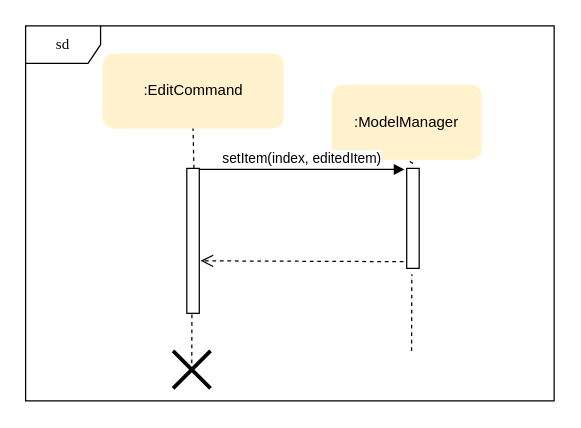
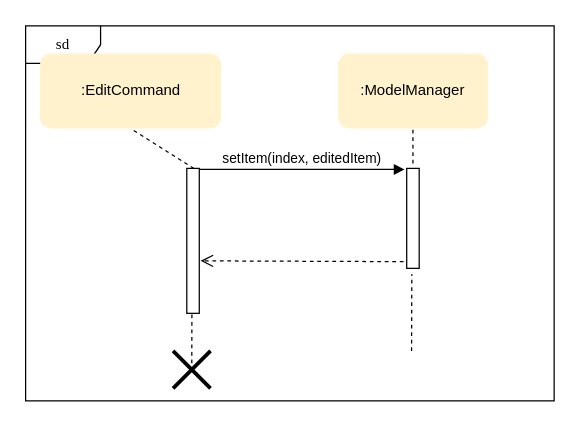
  <mxCell id="0" />
  <mxCell id="1" parent="0" />
  <mxCell id="2" value="sd" style="shape=umlFrame;whiteSpace=wrap;html=1;rounded=1;shadow=0;comic=0;labelBackgroundColor=none;strokeWidth=1;fontFamily=Verdana;fontSize=12;align=center;" parent="1" vertex="1"><mxGeometry x="20" y="20" width="423" height="300" as="geometry" /></mxCell>
- <mxCell id="3" value=":EditCommand" style="rounded=1;whiteSpace=wrap;html=1;fillColor=#fff2cc;strokeColor=none;" vertex="1" parent="1"><mxGeometry x="81.5" y="42" width="145" height="60" as="geometry" /></mxCell>
- <mxCell id="4" value=":ModelManager" style="rounded=1;whiteSpace=wrap;html=1;fillColor=#fff2cc;strokeColor=none;" vertex="1" parent="1"><mxGeometry x="265" y="67" width="120" height="60" as="geometry" /></mxCell>
+ <mxCell id="3" value=":EditCommand" style="rounded=1;whiteSpace=wrap;html=1;fillColor=#fff2cc;strokeColor=none;" vertex="1" parent="1"><mxGeometry x="31.5" y="42" width="145" height="60" as="geometry" /></mxCell>
+ <mxCell id="4" value=":ModelManager" style="rounded=1;whiteSpace=wrap;html=1;fillColor=#fff2cc;strokeColor=none;" vertex="1" parent="1"><mxGeometry x="270" y="42" width="120" height="60" as="geometry" /></mxCell>
  <mxCell id="5" value="" style="html=1;points=[];perimeter=orthogonalPerimeter;" vertex="1" parent="1"><mxGeometry x="149" y="134" width="10" height="116" as="geometry" /></mxCell>
  <mxCell id="6" value="setItem(index, editedItem)" style="html=1;verticalAlign=bottom;endArrow=block;entryX=-0.175;entryY=0.011;entryDx=0;entryDy=0;entryPerimeter=0;" edge="1" target="8" parent="1" source="5"><mxGeometry relative="1" as="geometry"><mxPoint x="219" y="134" as="sourcePoint" /></mxGeometry></mxCell>
  <mxCell id="7" value="" style="html=1;verticalAlign=bottom;endArrow=open;dashed=1;endSize=8;exitX=-0.253;exitY=0.933;exitDx=0;exitDy=0;exitPerimeter=0;" edge="1" source="8" parent="1"><mxGeometry relative="1" as="geometry"><mxPoint x="160" y="208" as="targetPoint" /></mxGeometry></mxCell>
  <mxCell id="8" value="" style="html=1;points=[];perimeter=orthogonalPerimeter;" vertex="1" parent="1"><mxGeometry x="325" y="134" width="10" height="80" as="geometry" /></mxCell>
  <mxCell id="9" value="" style="endArrow=none;dashed=1;html=1;entryX=0.5;entryY=1;entryDx=0;entryDy=0;exitX=0.571;exitY=0.001;exitDx=0;exitDy=0;exitPerimeter=0;" edge="1" parent="1" source="5" target="3"><mxGeometry width="50" height="50" relative="1" as="geometry"><mxPoint x="60" y="200" as="sourcePoint" /><mxPoint x="110" y="150" as="targetPoint" /></mxGeometry></mxCell>
  <mxCell id="10" value="" style="endArrow=none;dashed=1;html=1;entryX=0.5;entryY=1;entryDx=0;entryDy=0;" edge="1" parent="1" target="4"><mxGeometry width="50" height="50" relative="1" as="geometry"><mxPoint x="330" y="130" as="sourcePoint" /><mxPoint x="430" y="200" as="targetPoint" /></mxGeometry></mxCell>
  <mxCell id="11" value="" style="endArrow=none;dashed=1;html=1;entryX=0.61;entryY=1.06;entryDx=0;entryDy=0;entryPerimeter=0;exitX=0.735;exitY=0.867;exitDx=0;exitDy=0;exitPerimeter=0;" edge="1" parent="1"><mxGeometry width="50" height="50" relative="1" as="geometry"><mxPoint x="328.905" y="280.1" as="sourcePoint" /><mxPoint x="329.1" y="218.8" as="targetPoint" /></mxGeometry></mxCell>
  <mxCell id="12" value="" style="endArrow=none;dashed=1;html=1;entryX=0.61;entryY=1.06;entryDx=0;entryDy=0;entryPerimeter=0;" edge="1" parent="1"><mxGeometry width="50" height="50" relative="1" as="geometry"><mxPoint x="153" y="290" as="sourcePoint" /><mxPoint x="153.1" y="249.8" as="targetPoint" /></mxGeometry></mxCell>
  <mxCell id="13" value="" style="shape=umlDestroy;whiteSpace=wrap;html=1;strokeWidth=3;" vertex="1" parent="1"><mxGeometry x="138" y="280" width="30" height="30" as="geometry" /></mxCell>
